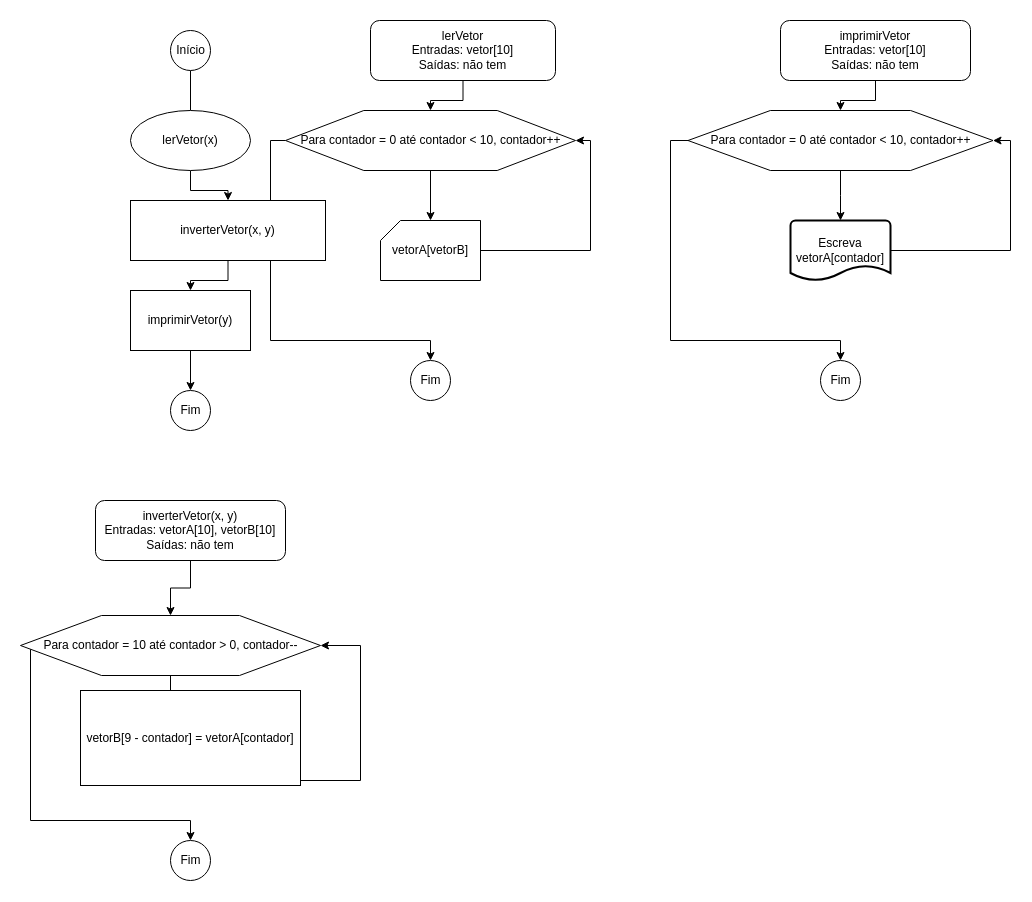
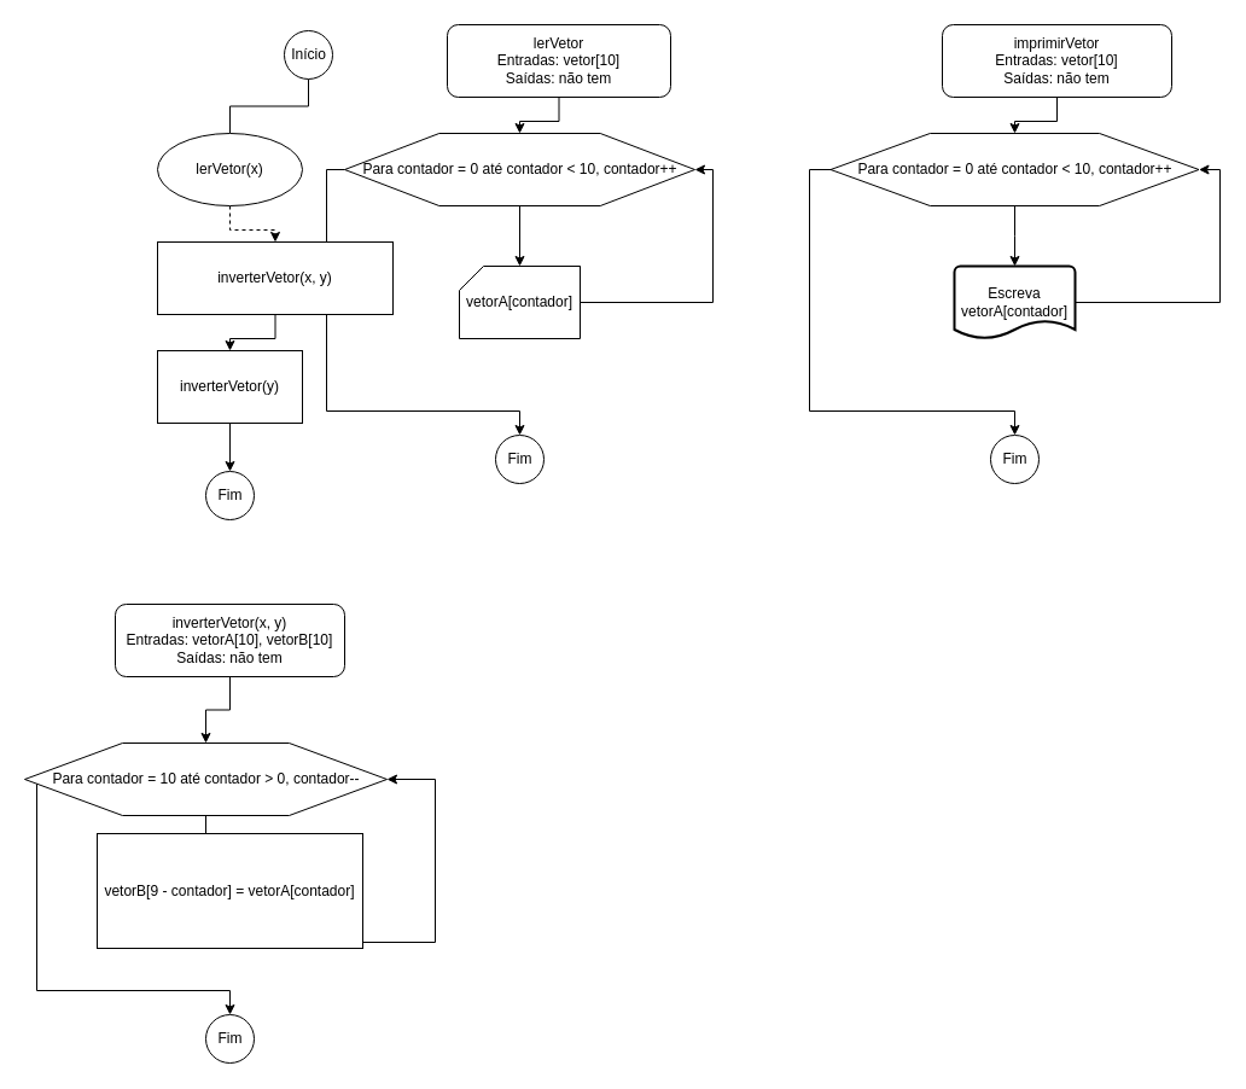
  <mxCell id="0" />
  <mxCell id="1" parent="0" />
  <mxCell id="2" value="" style="edgeStyle=orthogonalEdgeStyle;rounded=0;orthogonalLoop=1;jettySize=auto;html=1;" parent="1" source="3" target="6" edge="1"><mxGeometry relative="1" as="geometry" /></mxCell>
  <mxCell id="3" value="lerVetor&lt;br&gt;Entradas: vetor[10]&lt;br&gt;Saídas: não tem" style="rounded=1;whiteSpace=wrap;html=1;" parent="1" vertex="1"><mxGeometry x="370" y="20" width="185" height="60" as="geometry" /></mxCell>
  <mxCell id="4" value="" style="edgeStyle=orthogonalEdgeStyle;rounded=0;orthogonalLoop=1;jettySize=auto;html=1;entryX=0.5;entryY=0;entryDx=0;entryDy=0;entryPerimeter=0;" parent="1" source="6" target="18" edge="1"><mxGeometry relative="1" as="geometry"><mxPoint x="430" y="200" as="targetPoint" /></mxGeometry></mxCell>
  <mxCell id="5" style="edgeStyle=orthogonalEdgeStyle;rounded=0;orthogonalLoop=1;jettySize=auto;html=1;entryX=0.5;entryY=0;entryDx=0;entryDy=0;entryPerimeter=0;" parent="1" source="6" target="8" edge="1"><mxGeometry relative="1" as="geometry"><Array as="points"><mxPoint x="270" y="140" /><mxPoint x="270" y="340" /><mxPoint x="430" y="340" /></Array></mxGeometry></mxCell>
  <mxCell id="6" value="Para contador = 0 até contador &amp;lt; 10, contador++" style="verticalLabelPosition=middle;verticalAlign=middle;html=1;shape=hexagon;perimeter=hexagonPerimeter2;arcSize=6;size=0.27;labelPosition=center;align=center;" parent="1" vertex="1"><mxGeometry x="285" y="110" width="290" height="60" as="geometry" /></mxCell>
  <mxCell id="7" style="edgeStyle=orthogonalEdgeStyle;rounded=0;orthogonalLoop=1;jettySize=auto;html=1;entryX=1;entryY=0.5;entryDx=0;entryDy=0;" parent="1" target="6" edge="1"><mxGeometry relative="1" as="geometry"><mxPoint x="480" y="220" as="sourcePoint" /><Array as="points"><mxPoint x="430" y="220" /><mxPoint x="430" y="250" /><mxPoint x="590" y="250" /><mxPoint x="590" y="140" /></Array></mxGeometry></mxCell>
  <mxCell id="8" value="Fim" style="verticalLabelPosition=middle;verticalAlign=middle;html=1;shape=mxgraph.flowchart.on-page_reference;labelPosition=center;align=center;" parent="1" vertex="1"><mxGeometry x="410" y="360" width="40" height="40" as="geometry" /></mxCell>
  <mxCell id="9" value="" style="edgeStyle=orthogonalEdgeStyle;rounded=0;orthogonalLoop=1;jettySize=auto;html=1;endArrow=none;" parent="1" source="10" target="12" edge="1"><mxGeometry relative="1" as="geometry" /></mxCell>
- <mxCell id="10" value="Início" style="verticalLabelPosition=middle;verticalAlign=middle;html=1;shape=mxgraph.flowchart.on-page_reference;labelPosition=center;align=center;" parent="1" vertex="1"><mxGeometry x="170" y="30" width="40" height="40" as="geometry" /></mxCell>
- <mxCell id="11" value="" style="edgeStyle=orthogonalEdgeStyle;rounded=0;orthogonalLoop=1;jettySize=auto;html=1;" parent="1" source="12" target="14" edge="1"><mxGeometry relative="1" as="geometry" /></mxCell>
+ <mxCell id="10" value="Início" style="verticalLabelPosition=middle;verticalAlign=middle;html=1;shape=mxgraph.flowchart.on-page_reference;labelPosition=center;align=center;" parent="1" vertex="1"><mxGeometry x="235" y="25" width="40" height="40" as="geometry" /></mxCell>
+ <mxCell id="11" value="" style="edgeStyle=orthogonalEdgeStyle;rounded=0;orthogonalLoop=1;jettySize=auto;html=1;dashed=1;" parent="1" source="12" target="14" edge="1"><mxGeometry relative="1" as="geometry" /></mxCell>
  <mxCell id="12" value="lerVetor(x)" style="ellipse;whiteSpace=wrap;html=1;" parent="1" vertex="1"><mxGeometry x="130" y="110" width="120" height="60" as="geometry" /></mxCell>
  <mxCell id="13" value="" style="edgeStyle=orthogonalEdgeStyle;rounded=0;orthogonalLoop=1;jettySize=auto;html=1;" parent="1" source="14" target="16" edge="1"><mxGeometry relative="1" as="geometry" /></mxCell>
  <mxCell id="14" value="inverterVetor(x, y)" style="rounded=0;whiteSpace=wrap;html=1;" parent="1" vertex="1"><mxGeometry x="130" y="200" width="195" height="60" as="geometry" /></mxCell>
  <mxCell id="15" value="" style="edgeStyle=orthogonalEdgeStyle;rounded=0;orthogonalLoop=1;jettySize=auto;html=1;" parent="1" source="16" target="17" edge="1"><mxGeometry relative="1" as="geometry" /></mxCell>
- <mxCell id="16" value="imprimirVetor(y)" style="rounded=0;whiteSpace=wrap;html=1;" parent="1" vertex="1"><mxGeometry x="130" y="290" width="120" height="60" as="geometry" /></mxCell>
+ <mxCell id="16" value="inverterVetor(y)" style="rounded=0;whiteSpace=wrap;html=1;" parent="1" vertex="1"><mxGeometry x="130" y="290" width="120" height="60" as="geometry" /></mxCell>
  <mxCell id="17" value="Fim" style="verticalLabelPosition=middle;verticalAlign=middle;html=1;shape=mxgraph.flowchart.on-page_reference;labelPosition=center;align=center;" parent="1" vertex="1"><mxGeometry x="170" y="390" width="40" height="40" as="geometry" /></mxCell>
- <mxCell id="18" value="&lt;span style=&quot;&quot;&gt;vetorA[vetorB]&lt;/span&gt;" style="verticalLabelPosition=middle;verticalAlign=middle;html=1;shape=card;whiteSpace=wrap;size=20;arcSize=12;labelPosition=center;align=center;" parent="1" vertex="1"><mxGeometry x="380" y="220" width="100" height="60" as="geometry" /></mxCell>
+ <mxCell id="18" value="&lt;span style=&quot;&quot;&gt;vetorA[contador]&lt;/span&gt;" style="verticalLabelPosition=middle;verticalAlign=middle;html=1;shape=card;whiteSpace=wrap;size=20;arcSize=12;labelPosition=center;align=center;" parent="1" vertex="1"><mxGeometry x="380" y="220" width="100" height="60" as="geometry" /></mxCell>
  <mxCell id="19" value="" style="edgeStyle=orthogonalEdgeStyle;rounded=0;orthogonalLoop=1;jettySize=auto;html=1;" parent="1" source="20" target="23" edge="1"><mxGeometry relative="1" as="geometry" /></mxCell>
  <mxCell id="20" value="imprimirVetor&lt;br&gt;Entradas: vetor[10]&lt;br&gt;Saídas: não tem" style="rounded=1;whiteSpace=wrap;html=1;" parent="1" vertex="1"><mxGeometry x="780" y="20" width="190" height="60" as="geometry" /></mxCell>
  <mxCell id="21" value="" style="edgeStyle=orthogonalEdgeStyle;rounded=0;orthogonalLoop=1;jettySize=auto;html=1;entryX=0.5;entryY=0;entryDx=0;entryDy=0;entryPerimeter=0;" parent="1" source="23" edge="1"><mxGeometry relative="1" as="geometry"><mxPoint x="840" y="220" as="targetPoint" /></mxGeometry></mxCell>
  <mxCell id="22" style="edgeStyle=orthogonalEdgeStyle;rounded=0;orthogonalLoop=1;jettySize=auto;html=1;entryX=0.5;entryY=0;entryDx=0;entryDy=0;entryPerimeter=0;" parent="1" source="23" target="24" edge="1"><mxGeometry relative="1" as="geometry"><Array as="points"><mxPoint x="670" y="140" /><mxPoint x="670" y="340" /><mxPoint x="840" y="340" /></Array></mxGeometry></mxCell>
  <mxCell id="23" value="Para contador = 0 até contador &amp;lt; 10, contador++" style="verticalLabelPosition=middle;verticalAlign=middle;html=1;shape=hexagon;perimeter=hexagonPerimeter2;arcSize=6;size=0.27;labelPosition=center;align=center;" parent="1" vertex="1"><mxGeometry x="687.5" y="110" width="305" height="60" as="geometry" /></mxCell>
  <mxCell id="24" value="Fim" style="verticalLabelPosition=middle;verticalAlign=middle;html=1;shape=mxgraph.flowchart.on-page_reference;labelPosition=center;align=center;" parent="1" vertex="1"><mxGeometry x="820" y="360" width="40" height="40" as="geometry" /></mxCell>
  <mxCell id="25" style="edgeStyle=orthogonalEdgeStyle;rounded=0;orthogonalLoop=1;jettySize=auto;html=1;entryX=1;entryY=0.5;entryDx=0;entryDy=0;" parent="1" source="26" target="23" edge="1"><mxGeometry relative="1" as="geometry"><Array as="points"><mxPoint x="1010" y="250" /><mxPoint x="1010" y="140" /></Array></mxGeometry></mxCell>
  <mxCell id="26" value="&lt;span style=&quot;&quot;&gt;Escreva vetorA[contador]&lt;/span&gt;" style="strokeWidth=2;html=1;shape=mxgraph.flowchart.document2;whiteSpace=wrap;size=0.25;" parent="1" vertex="1"><mxGeometry x="790" y="220" width="100" height="60" as="geometry" /></mxCell>
  <mxCell id="27" value="" style="edgeStyle=orthogonalEdgeStyle;rounded=0;orthogonalLoop=1;jettySize=auto;html=1;" edge="1" parent="1" source="28" target="31"><mxGeometry relative="1" as="geometry" /></mxCell>
  <mxCell id="28" value="inverterVetor(x, y)&lt;br&gt;Entradas: vetorA[10], vetorB[10]&lt;br&gt;Saídas: não tem" style="rounded=1;whiteSpace=wrap;html=1;" parent="1" vertex="1"><mxGeometry x="95" y="500" width="190" height="60" as="geometry" /></mxCell>
  <mxCell id="29" value="" style="edgeStyle=orthogonalEdgeStyle;rounded=0;orthogonalLoop=1;jettySize=auto;html=1;" edge="1" parent="1" source="31" target="33"><mxGeometry relative="1" as="geometry" /></mxCell>
  <mxCell id="30" style="edgeStyle=orthogonalEdgeStyle;rounded=0;orthogonalLoop=1;jettySize=auto;html=1;entryX=0.5;entryY=0;entryDx=0;entryDy=0;entryPerimeter=0;" edge="1" parent="1" source="31" target="34"><mxGeometry relative="1" as="geometry"><Array as="points"><mxPoint x="30" y="625" /><mxPoint x="30" y="820" /><mxPoint x="190" y="820" /></Array></mxGeometry></mxCell>
  <mxCell id="31" value="Para contador = 10 até contador &amp;gt; 0, contador--" style="verticalLabelPosition=middle;verticalAlign=middle;html=1;shape=hexagon;perimeter=hexagonPerimeter2;arcSize=6;size=0.27;labelPosition=center;align=center;" vertex="1" parent="1"><mxGeometry x="20" y="615" width="300" height="60" as="geometry" /></mxCell>
  <mxCell id="32" style="edgeStyle=orthogonalEdgeStyle;rounded=0;orthogonalLoop=1;jettySize=auto;html=1;entryX=1;entryY=0.5;entryDx=0;entryDy=0;" edge="1" parent="1" source="33" target="31"><mxGeometry relative="1" as="geometry"><Array as="points"><mxPoint x="190" y="780" /><mxPoint x="360" y="780" /><mxPoint x="360" y="625" /></Array></mxGeometry></mxCell>
  <mxCell id="33" value="vetorB[9 - contador] = vetorA[contador]" style="rounded=0;whiteSpace=wrap;html=1;" vertex="1" parent="1"><mxGeometry x="80" y="690" width="220" height="95" as="geometry" /></mxCell>
  <mxCell id="34" value="Fim" style="verticalLabelPosition=middle;verticalAlign=middle;html=1;shape=mxgraph.flowchart.on-page_reference;labelPosition=center;align=center;" vertex="1" parent="1"><mxGeometry x="170" y="840" width="40" height="40" as="geometry" /></mxCell>
